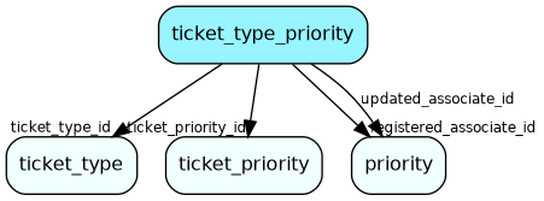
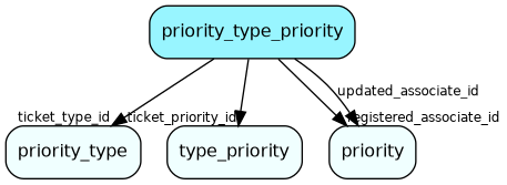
  digraph {
    node [fillcolor=azure1 fontname=Helvetica fontsize=12 shape=box style="rounded, filled"]
    edge [fontname=Helvetica fontsize=9]
-   ticket_type_priority [fillcolor=cadetblue1]
-   ticket_type
-   ticket_priority
+   ticket_type_priority [fillcolor=cadetblue1 label=priority_type_priority]
+   ticket_type [label=priority_type]
+   ticket_priority [label=type_priority]
    n4 [label=priority]
    ticket_type_priority -> ticket_type [headlabel=ticket_type_id]
    ticket_type_priority -> ticket_priority [headlabel=ticket_priority_id]
    ticket_type_priority -> n4 [headlabel=registered_associate_id]
    ticket_type_priority -> n4 [label=updated_associate_id]
  }
